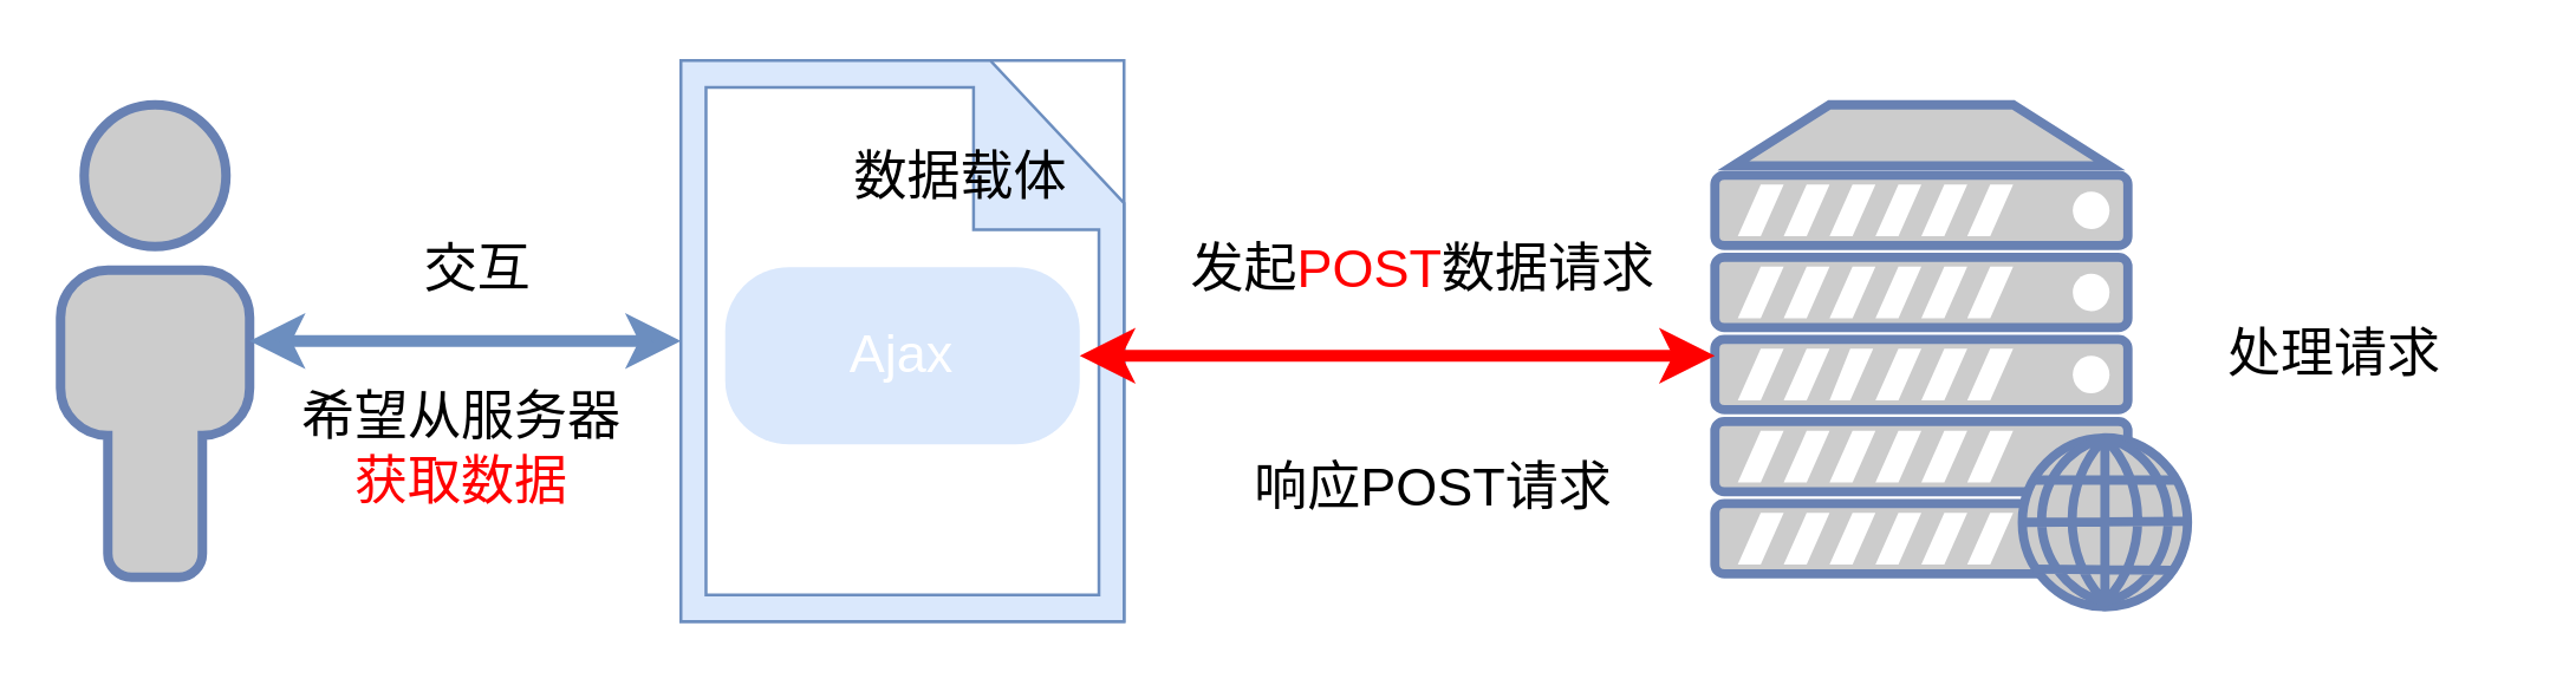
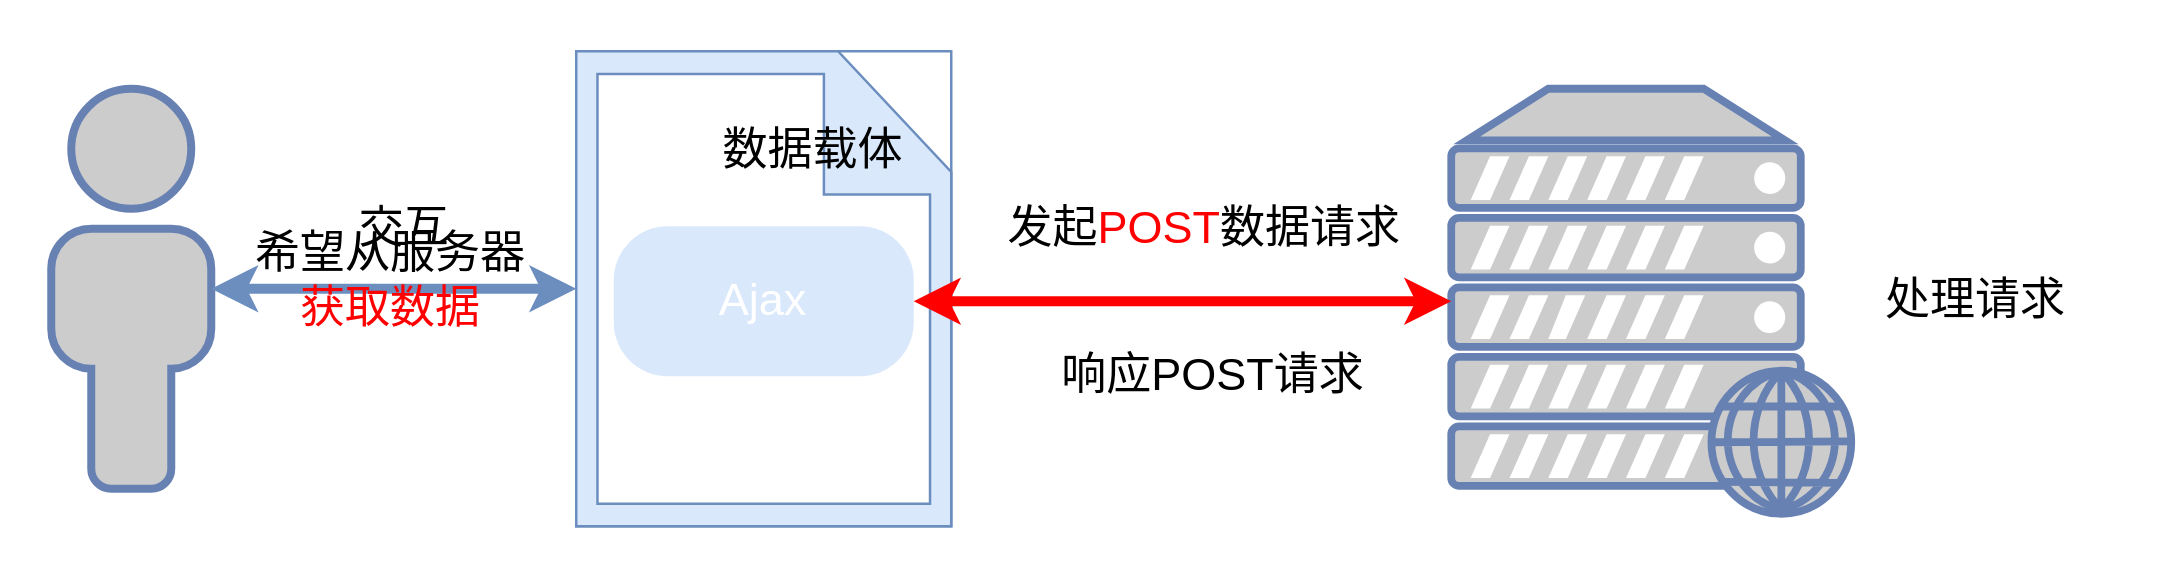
  <mxCell id="0" />
  <mxCell id="1" parent="0" />
  <mxCell id="2" value="" style="fontColor=#0066CC;verticalAlign=top;verticalLabelPosition=bottom;labelPosition=center;align=center;html=1;outlineConnect=0;fillColor=#CCCCCC;strokeColor=#6881B3;gradientColor=none;gradientDirection=north;strokeWidth=2;shape=mxgraph.networks.user_male;" parent="1" vertex="1"><mxGeometry x="20" y="35" width="64" height="160" as="geometry" /></mxCell>
  <mxCell id="3" value="" style="fontColor=#0066CC;verticalAlign=top;verticalLabelPosition=bottom;labelPosition=center;align=center;html=1;outlineConnect=0;fillColor=#CCCCCC;strokeColor=#6881B3;gradientColor=none;gradientDirection=north;strokeWidth=2;shape=mxgraph.networks.web_server;" parent="1" vertex="1"><mxGeometry x="580" y="35" width="160" height="170" as="geometry" /></mxCell>
  <mxCell id="4" value="" style="group;fillColor=#FFFFFF;strokeColor=#6c8ebf;" parent="1" vertex="1" connectable="0"><mxGeometry x="230" y="20" width="150" height="190" as="geometry" /></mxCell>
  <mxCell id="5" value="" style="sketch=0;pointerEvents=1;shadow=0;dashed=0;html=1;labelPosition=center;verticalLabelPosition=bottom;verticalAlign=top;outlineConnect=0;align=center;shape=mxgraph.office.concepts.document_blank;fillColor=#dae8fc;strokeColor=#6c8ebf;" parent="4" vertex="1"><mxGeometry width="150" height="190" as="geometry" /></mxCell>
  <mxCell id="6" value="&lt;font style=&quot;font-size: 18px;&quot;&gt;数据载体&lt;/font&gt;" style="rounded=0;whiteSpace=wrap;html=1;fillColor=none;strokeColor=none;fontFamily=Helvetica;" parent="4" vertex="1"><mxGeometry x="45" y="30" width="100" height="20" as="geometry" /></mxCell>
  <mxCell id="7" value="&lt;font color=&quot;#ffffff&quot; style=&quot;font-size: 18px;&quot;&gt;Ajax&lt;/font&gt;" style="rounded=1;whiteSpace=wrap;html=1;arcSize=36;fillStyle=auto;fillColor=#dae8fc;strokeColor=none;" parent="4" vertex="1"><mxGeometry x="15" y="70" width="120" height="60" as="geometry" /></mxCell>
  <mxCell id="8" value="" style="endArrow=classic;startArrow=classic;html=1;rounded=0;strokeColor=#6c8ebf;fillColor=#dae8fc;fontSize=14;jumpSize=16;strokeWidth=4;" parent="1" source="2" target="5" edge="1"><mxGeometry width="50" height="50" relative="1" as="geometry"><mxPoint x="140" y="160" as="sourcePoint" /><mxPoint x="220" y="120" as="targetPoint" /></mxGeometry></mxCell>
  <mxCell id="9" value="&lt;font style=&quot;font-size: 18px;&quot;&gt;交互&lt;/font&gt;" style="edgeLabel;html=1;align=center;verticalAlign=middle;resizable=0;points=[];" parent="8" vertex="1" connectable="0"><mxGeometry x="-0.14" relative="1" as="geometry"><mxPoint x="13" y="-25" as="offset" /></mxGeometry></mxCell>
  <mxCell id="10" value="" style="endArrow=classic;startArrow=classic;html=1;rounded=0;strokeColor=#FF0000;fillColor=#dae8fc;fontSize=14;jumpSize=16;strokeWidth=4;exitX=1;exitY=0.5;exitDx=0;exitDy=0;entryX=0;entryY=0.5;entryDx=0;entryDy=0;entryPerimeter=0;" parent="1" source="7" target="3" edge="1"><mxGeometry width="50" height="50" relative="1" as="geometry"><mxPoint x="384" y="150" as="sourcePoint" /><mxPoint x="520" y="170" as="targetPoint" /></mxGeometry></mxCell>
  <mxCell id="11" value="&lt;span style=&quot;font-size: 18px;&quot;&gt;发起&lt;font color=&quot;#ff0000&quot;&gt;POST&lt;/font&gt;数据请求&lt;/span&gt;" style="edgeLabel;html=1;align=center;verticalAlign=middle;resizable=0;points=[];" parent="10" vertex="1" connectable="0"><mxGeometry x="-0.14" relative="1" as="geometry"><mxPoint x="23" y="-30" as="offset" /></mxGeometry></mxCell>
- <mxCell id="12" value="&lt;font style=&quot;font-size: 18px;&quot;&gt;希望从服务器&lt;font style=&quot;font-size: 18px;&quot; color=&quot;#ff0000&quot;&gt;获取数据&lt;/font&gt;&lt;/font&gt;" style="rounded=0;whiteSpace=wrap;html=1;fillColor=none;strokeColor=none;" parent="1" vertex="1"><mxGeometry x="96" y="122" width="120" height="60" as="geometry" /></mxCell>
- <mxCell id="13" value="&lt;span style=&quot;font-size: 18px;&quot;&gt;响应POST请求&lt;br&gt;&lt;/span&gt;" style="rounded=0;whiteSpace=wrap;html=1;fillColor=none;strokeColor=none;" parent="1" vertex="1"><mxGeometry x="420" y="135" width="130" height="60" as="geometry" /></mxCell>
+ <mxCell id="12" value="&lt;font style=&quot;font-size: 18px;&quot;&gt;希望从服务器&lt;font style=&quot;font-size: 18px;&quot; color=&quot;#ff0000&quot;&gt;获取数据&lt;/font&gt;&lt;/font&gt;" style="rounded=0;whiteSpace=wrap;html=1;fillColor=none;strokeColor=none;" parent="1" vertex="1"><mxGeometry x="96" y="82" width="120" height="60" as="geometry" /></mxCell>
+ <mxCell id="13" value="&lt;span style=&quot;font-size: 18px;&quot;&gt;响应POST请求&lt;br&gt;&lt;/span&gt;" style="rounded=0;whiteSpace=wrap;html=1;fillColor=none;strokeColor=none;" parent="1" vertex="1"><mxGeometry x="420" y="120" width="130" height="60" as="geometry" /></mxCell>
  <mxCell id="14" value="&lt;span style=&quot;font-size: 18px;&quot;&gt;处理请求&lt;br&gt;&lt;/span&gt;" style="rounded=0;whiteSpace=wrap;html=1;fillColor=none;strokeColor=none;" parent="1" vertex="1"><mxGeometry x="730" y="90" width="120" height="60" as="geometry" /></mxCell>
